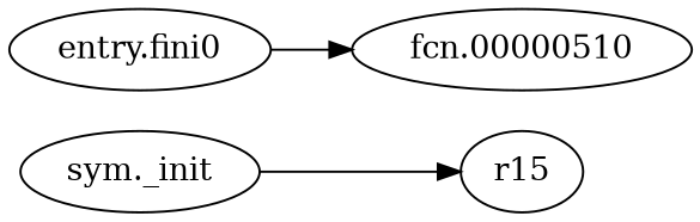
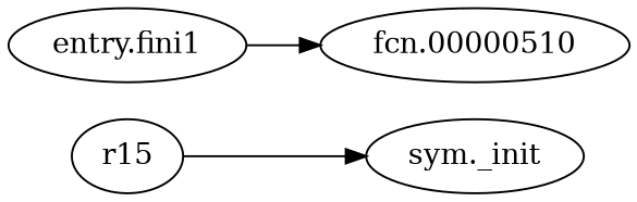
  digraph {
    rankdir=LR
    n1 [label="sym._init"]
    n2 [label=r15]
-   n3 [label="entry.fini0"]
+   n3 [label="entry.fini1"]
    n4 [label="fcn.00000510"]
-   n1 -> n2
+   n2 -> n1
    n3 -> n4
  }
